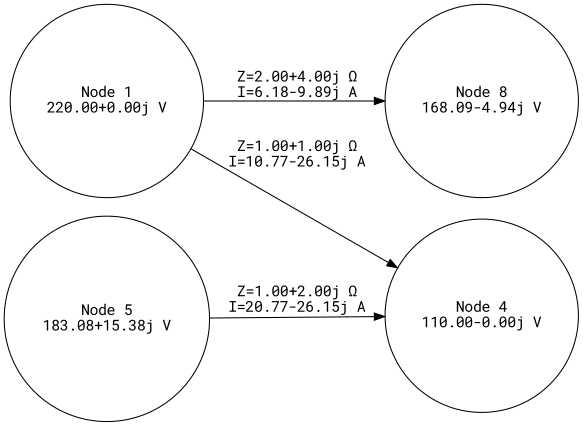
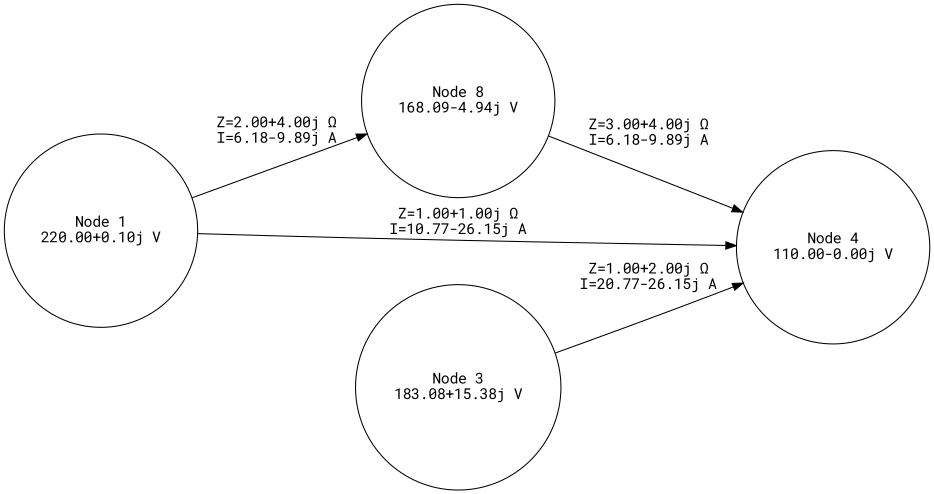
  digraph {
    fontname="Roboto Mono"
    rankdir=LR
    node [fontname="Roboto Mono" shape=circle]
    edge [fontname="Roboto Mono"]
-   n1 [label="Node 1\n220.00+0.00j V"]
+   n1 [label="Node 1\n220.00+0.10j V"]
    n2 [label="Node 8\n168.09-4.94j V"]
    n3 [label="Node 4\n110.00-0.00j V"]
-   n4 [label="Node 5\n183.08+15.38j V"]
+   n4 [label="Node 3\n183.08+15.38j V"]
    n1 -> n2 [label="Z=2.00+4.00j Ω\nI=6.18-9.89j A"]
    n1 -> n3 [label="Z=1.00+1.00j Ω\nI=10.77-26.15j A"]
+   n2 -> n3 [label="Z=3.00+4.00j Ω\nI=6.18-9.89j A"]
    n4 -> n3 [label="Z=1.00+2.00j Ω\nI=20.77-26.15j A"]
  }
